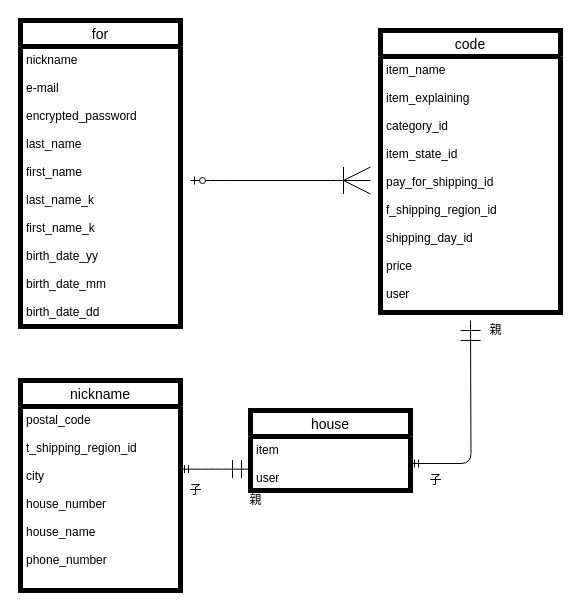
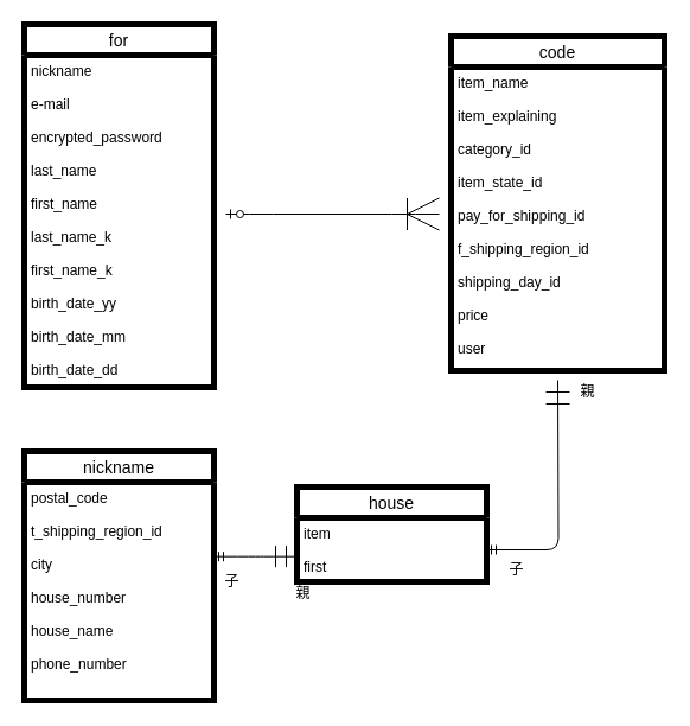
  <mxCell id="0" />
  <mxCell id="1" parent="0" />
  <mxCell id="2" value="for" style="swimlane;fontStyle=0;childLayout=stackLayout;horizontal=1;startSize=26;horizontalStack=0;resizeParent=1;resizeParentMax=0;resizeLast=0;collapsible=1;marginBottom=0;align=center;fontSize=14;strokeWidth=5;fillColor=default;" parent="1" vertex="1"><mxGeometry x="20" y="20" width="160" height="306" as="geometry" /></mxCell>
  <mxCell id="3" value="nickname&#10;&#10;e-mail&#10;&#10;encrypted_password&#10;&#10;last_name&#10;&#10;first_name&#10;&#10;last_name_k&#10;&#10;first_name_k&#10;&#10;birth_date_yy&#10;&#10;birth_date_mm &#10;&#10;birth_date_dd&#10;&#10;" style="text;strokeColor=none;fillColor=none;spacingLeft=4;spacingRight=4;overflow=hidden;rotatable=0;points=[[0,0.5],[1,0.5]];portConstraint=eastwest;fontSize=12;" parent="2" vertex="1"><mxGeometry y="26" width="160" height="280" as="geometry" /></mxCell>
  <mxCell id="4" style="edgeStyle=none;html=1;exitX=0.25;exitY=0;exitDx=0;exitDy=0;" parent="1" source="5" edge="1"><mxGeometry relative="1" as="geometry"><mxPoint x="425" y="50" as="targetPoint" /></mxGeometry></mxCell>
  <mxCell id="5" value="code" style="swimlane;fontStyle=0;childLayout=stackLayout;horizontal=1;startSize=26;horizontalStack=0;resizeParent=1;resizeParentMax=0;resizeLast=0;collapsible=1;marginBottom=0;align=center;fontSize=14;strokeWidth=5;fillColor=default;" parent="1" vertex="1"><mxGeometry x="380" y="30" width="180" height="282" as="geometry" /></mxCell>
  <mxCell id="6" value="item_name&#10;&#10;item_explaining&#10;&#10;category_id&#10;&#10;item_state_id&#10;&#10;pay_for_shipping_id&#10;&#10;f_shipping_region_id&#10;&#10;shipping_day_id&#10;&#10;price&#10;&#10;user &#10;" style="text;strokeColor=none;fillColor=none;spacingLeft=4;spacingRight=4;overflow=hidden;rotatable=0;points=[[0,0.5],[1,0.5]];portConstraint=eastwest;fontSize=12;" parent="5" vertex="1"><mxGeometry y="26" width="180" height="256" as="geometry" /></mxCell>
  <mxCell id="7" value="house" style="swimlane;fontStyle=0;childLayout=stackLayout;horizontal=1;startSize=26;horizontalStack=0;resizeParent=1;resizeParentMax=0;resizeLast=0;collapsible=1;marginBottom=0;align=center;fontSize=14;strokeWidth=5;fillColor=default;" parent="1" vertex="1"><mxGeometry x="250" y="410" width="160" height="80" as="geometry" /></mxCell>
- <mxCell id="8" value="item&#10;&#10;user&#10;&#10;" style="text;strokeColor=none;fillColor=none;spacingLeft=4;spacingRight=4;overflow=hidden;rotatable=0;points=[[0,0.5],[1,0.5]];portConstraint=eastwest;fontSize=12;" parent="7" vertex="1"><mxGeometry y="26" width="160" height="54" as="geometry" /></mxCell>
+ <mxCell id="8" value="item&#10;&#10;first&#10;&#10;" style="text;strokeColor=none;fillColor=none;spacingLeft=4;spacingRight=4;overflow=hidden;rotatable=0;points=[[0,0.5],[1,0.5]];portConstraint=eastwest;fontSize=12;" parent="7" vertex="1"><mxGeometry y="26" width="160" height="54" as="geometry" /></mxCell>
  <mxCell id="9" value="" style="edgeStyle=entityRelationEdgeStyle;fontSize=12;html=1;endArrow=ERoneToMany;startArrow=ERzeroToOne;endSize=25;strokeColor=default;" parent="1" edge="1"><mxGeometry width="100" height="100" relative="1" as="geometry"><mxPoint x="190" y="180" as="sourcePoint" /><mxPoint x="370" y="180" as="targetPoint" /></mxGeometry></mxCell>
  <mxCell id="10" value="親" style="text;html=1;align=center;verticalAlign=middle;resizable=0;points=[];autosize=1;strokeColor=none;fillColor=none;" parent="1" vertex="1"><mxGeometry x="480" y="320" width="30" height="20" as="geometry" /></mxCell>
  <mxCell id="11" value="子" style="text;html=1;align=center;verticalAlign=middle;resizable=0;points=[];autosize=1;strokeColor=none;fillColor=none;" parent="1" vertex="1"><mxGeometry x="420" y="470" width="30" height="20" as="geometry" /></mxCell>
  <mxCell id="12" value="" style="edgeStyle=orthogonalEdgeStyle;fontSize=12;html=1;endArrow=ERmandOne;startArrow=ERmandOne;endSize=18;strokeColor=default;startSize=6;exitX=1;exitY=0.5;exitDx=0;exitDy=0;" parent="1" edge="1" source="8"><mxGeometry width="100" height="100" relative="1" as="geometry"><mxPoint x="420" y="530" as="sourcePoint" /><mxPoint x="470" y="320" as="targetPoint" /></mxGeometry></mxCell>
  <mxCell id="13" value="nickname" style="swimlane;fontStyle=0;childLayout=stackLayout;horizontal=1;startSize=26;horizontalStack=0;resizeParent=1;resizeParentMax=0;resizeLast=0;collapsible=1;marginBottom=0;align=center;fontSize=14;strokeWidth=5;" parent="1" vertex="1"><mxGeometry x="20" y="380" width="160" height="210" as="geometry" /></mxCell>
  <mxCell id="14" value="postal_code&#10;&#10;t_shipping_region_id&#10;&#10;city&#10;&#10;house_number &#10;&#10;house_name &#10;&#10;phone_number  &#10;&#10;" style="text;strokeColor=none;fillColor=none;spacingLeft=4;spacingRight=4;overflow=hidden;rotatable=0;points=[[0,0.5],[1,0.5]];portConstraint=eastwest;fontSize=12;" parent="13" vertex="1"><mxGeometry y="26" width="160" height="184" as="geometry" /></mxCell>
  <mxCell id="15" value="" style="edgeStyle=entityRelationEdgeStyle;fontSize=12;html=1;endArrow=ERmandOne;startArrow=ERmandOne;endSize=16;" parent="1" edge="1"><mxGeometry width="100" height="100" relative="1" as="geometry"><mxPoint x="180" y="468.67" as="sourcePoint" /><mxPoint x="250" y="468.67" as="targetPoint" /></mxGeometry></mxCell>
  <mxCell id="16" value="親" style="text;html=1;align=center;verticalAlign=middle;resizable=0;points=[];autosize=1;strokeColor=none;fillColor=none;" parent="1" vertex="1"><mxGeometry x="240" y="490" width="30" height="20" as="geometry" /></mxCell>
  <mxCell id="17" value="子" style="text;html=1;align=center;verticalAlign=middle;resizable=0;points=[];autosize=1;strokeColor=none;fillColor=none;" parent="1" vertex="1"><mxGeometry x="180" y="480" width="30" height="20" as="geometry" /></mxCell>
